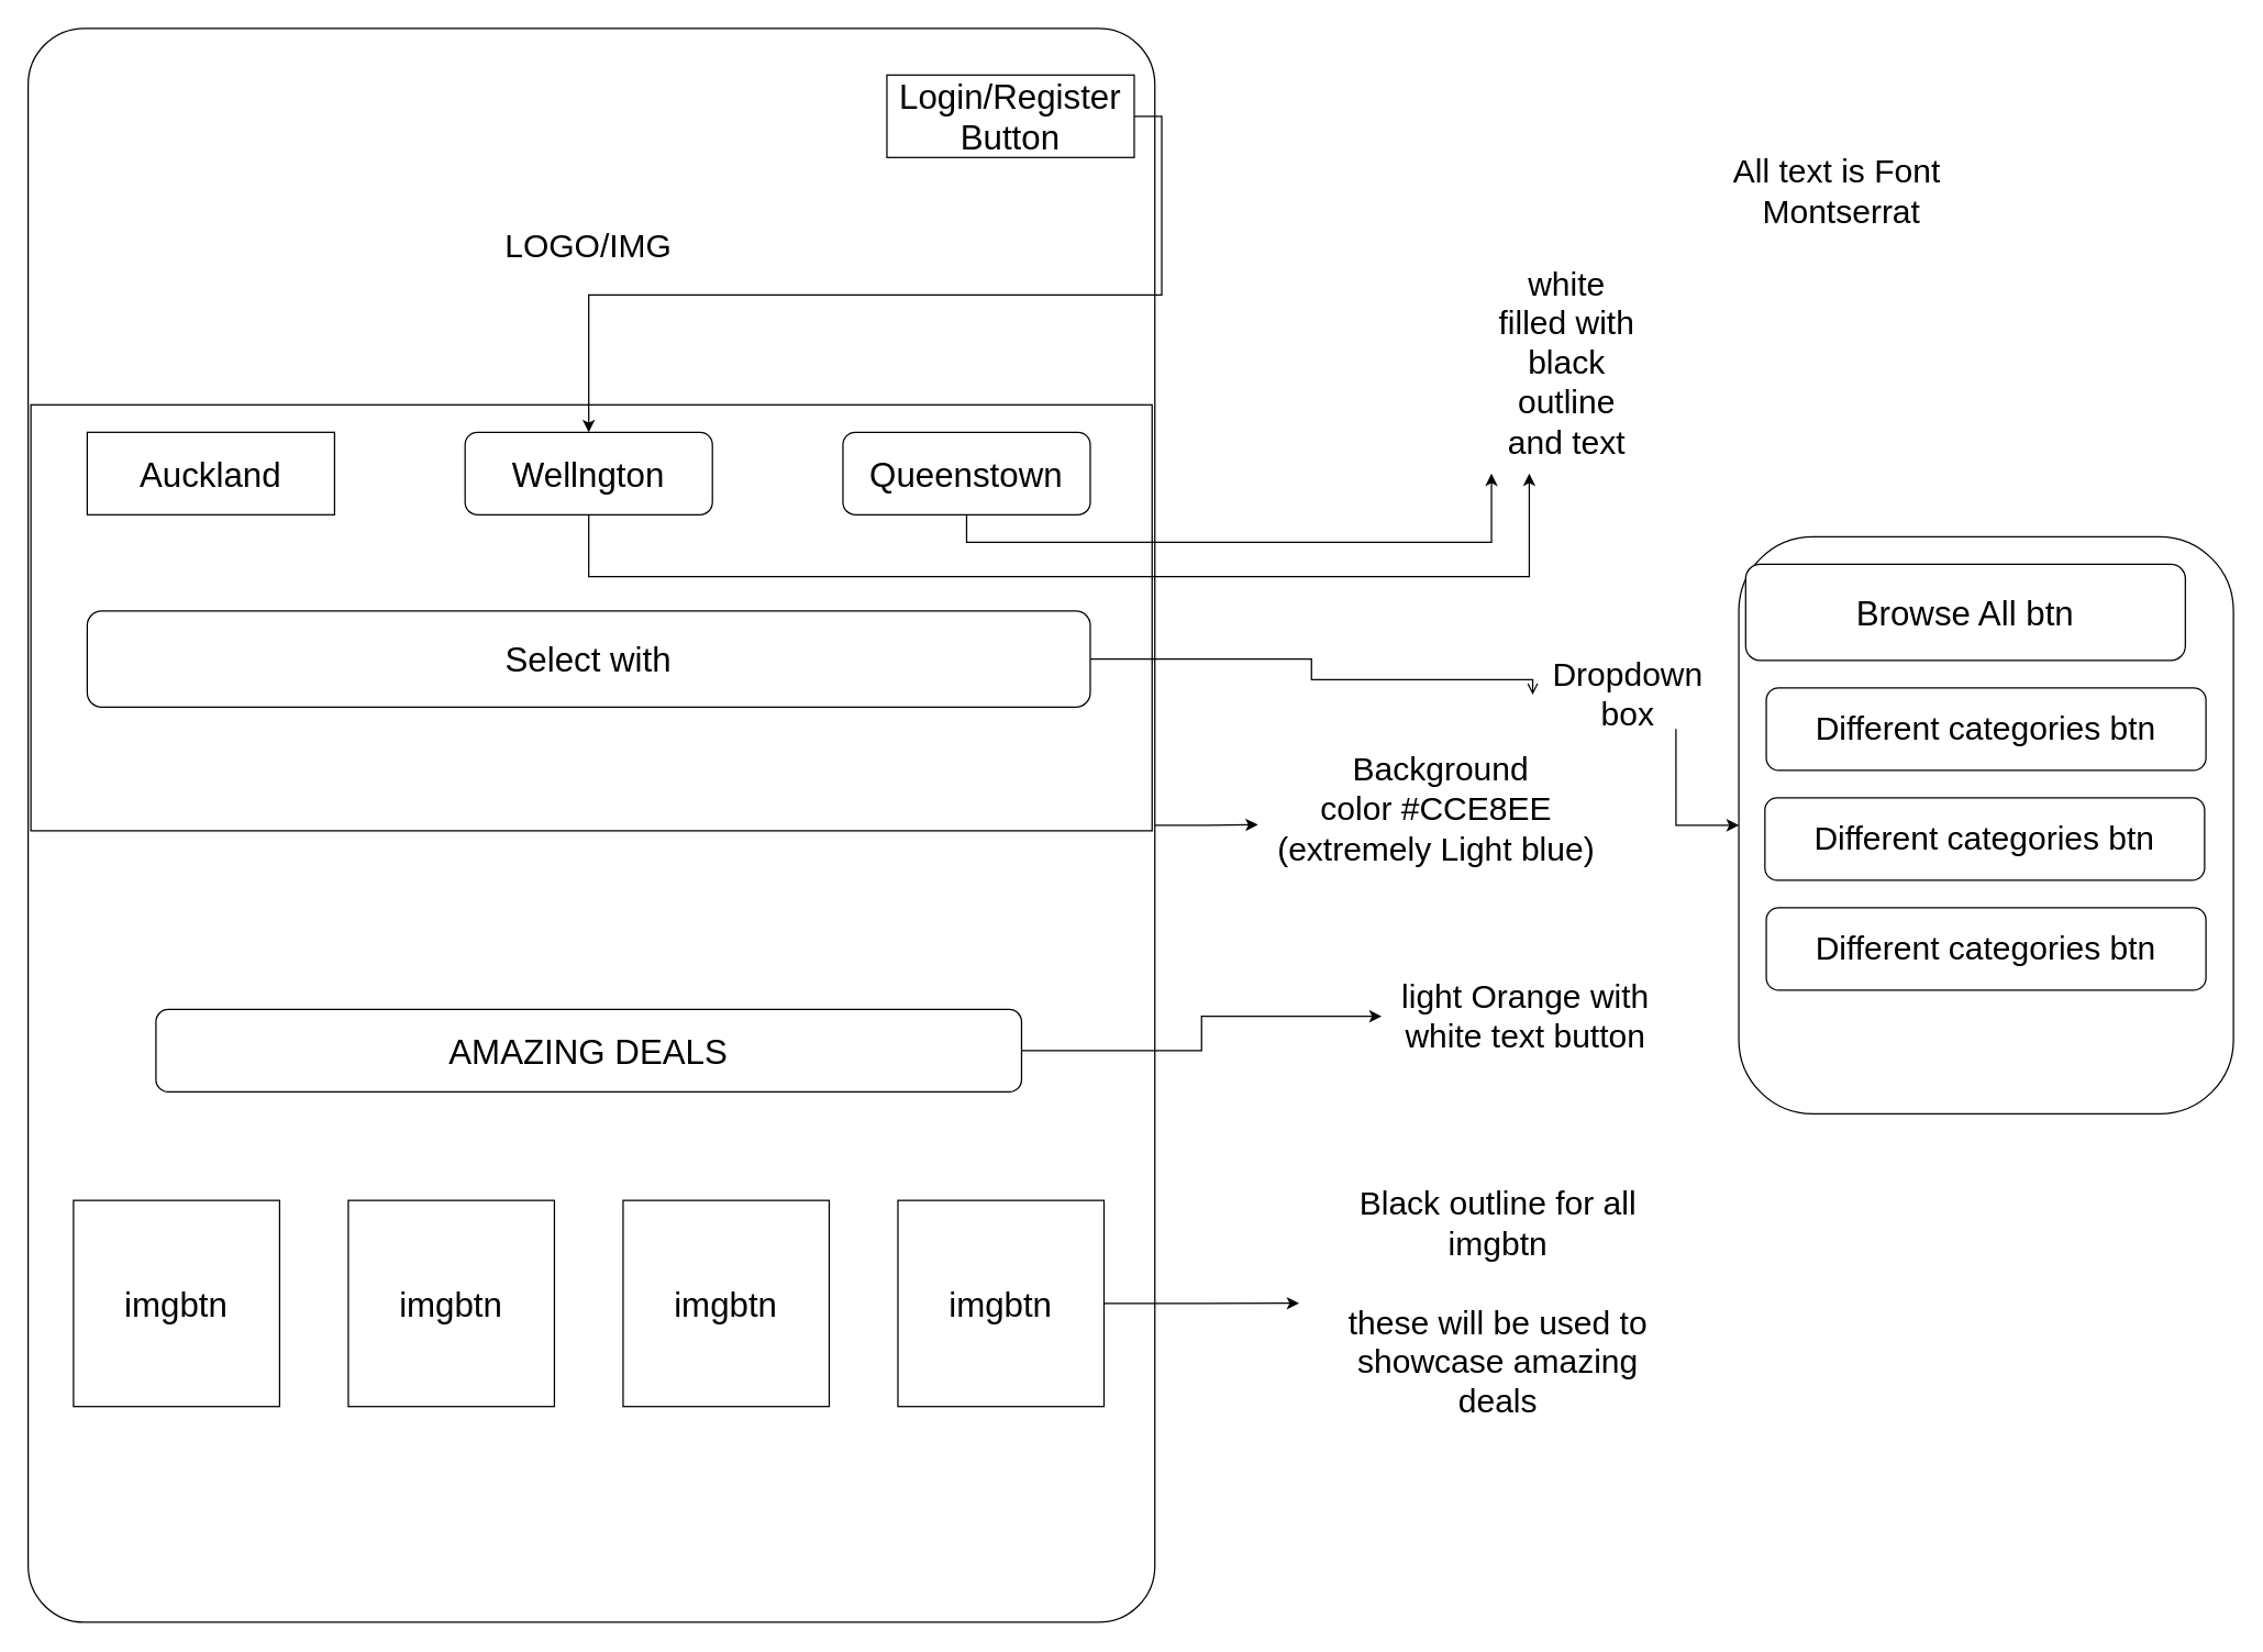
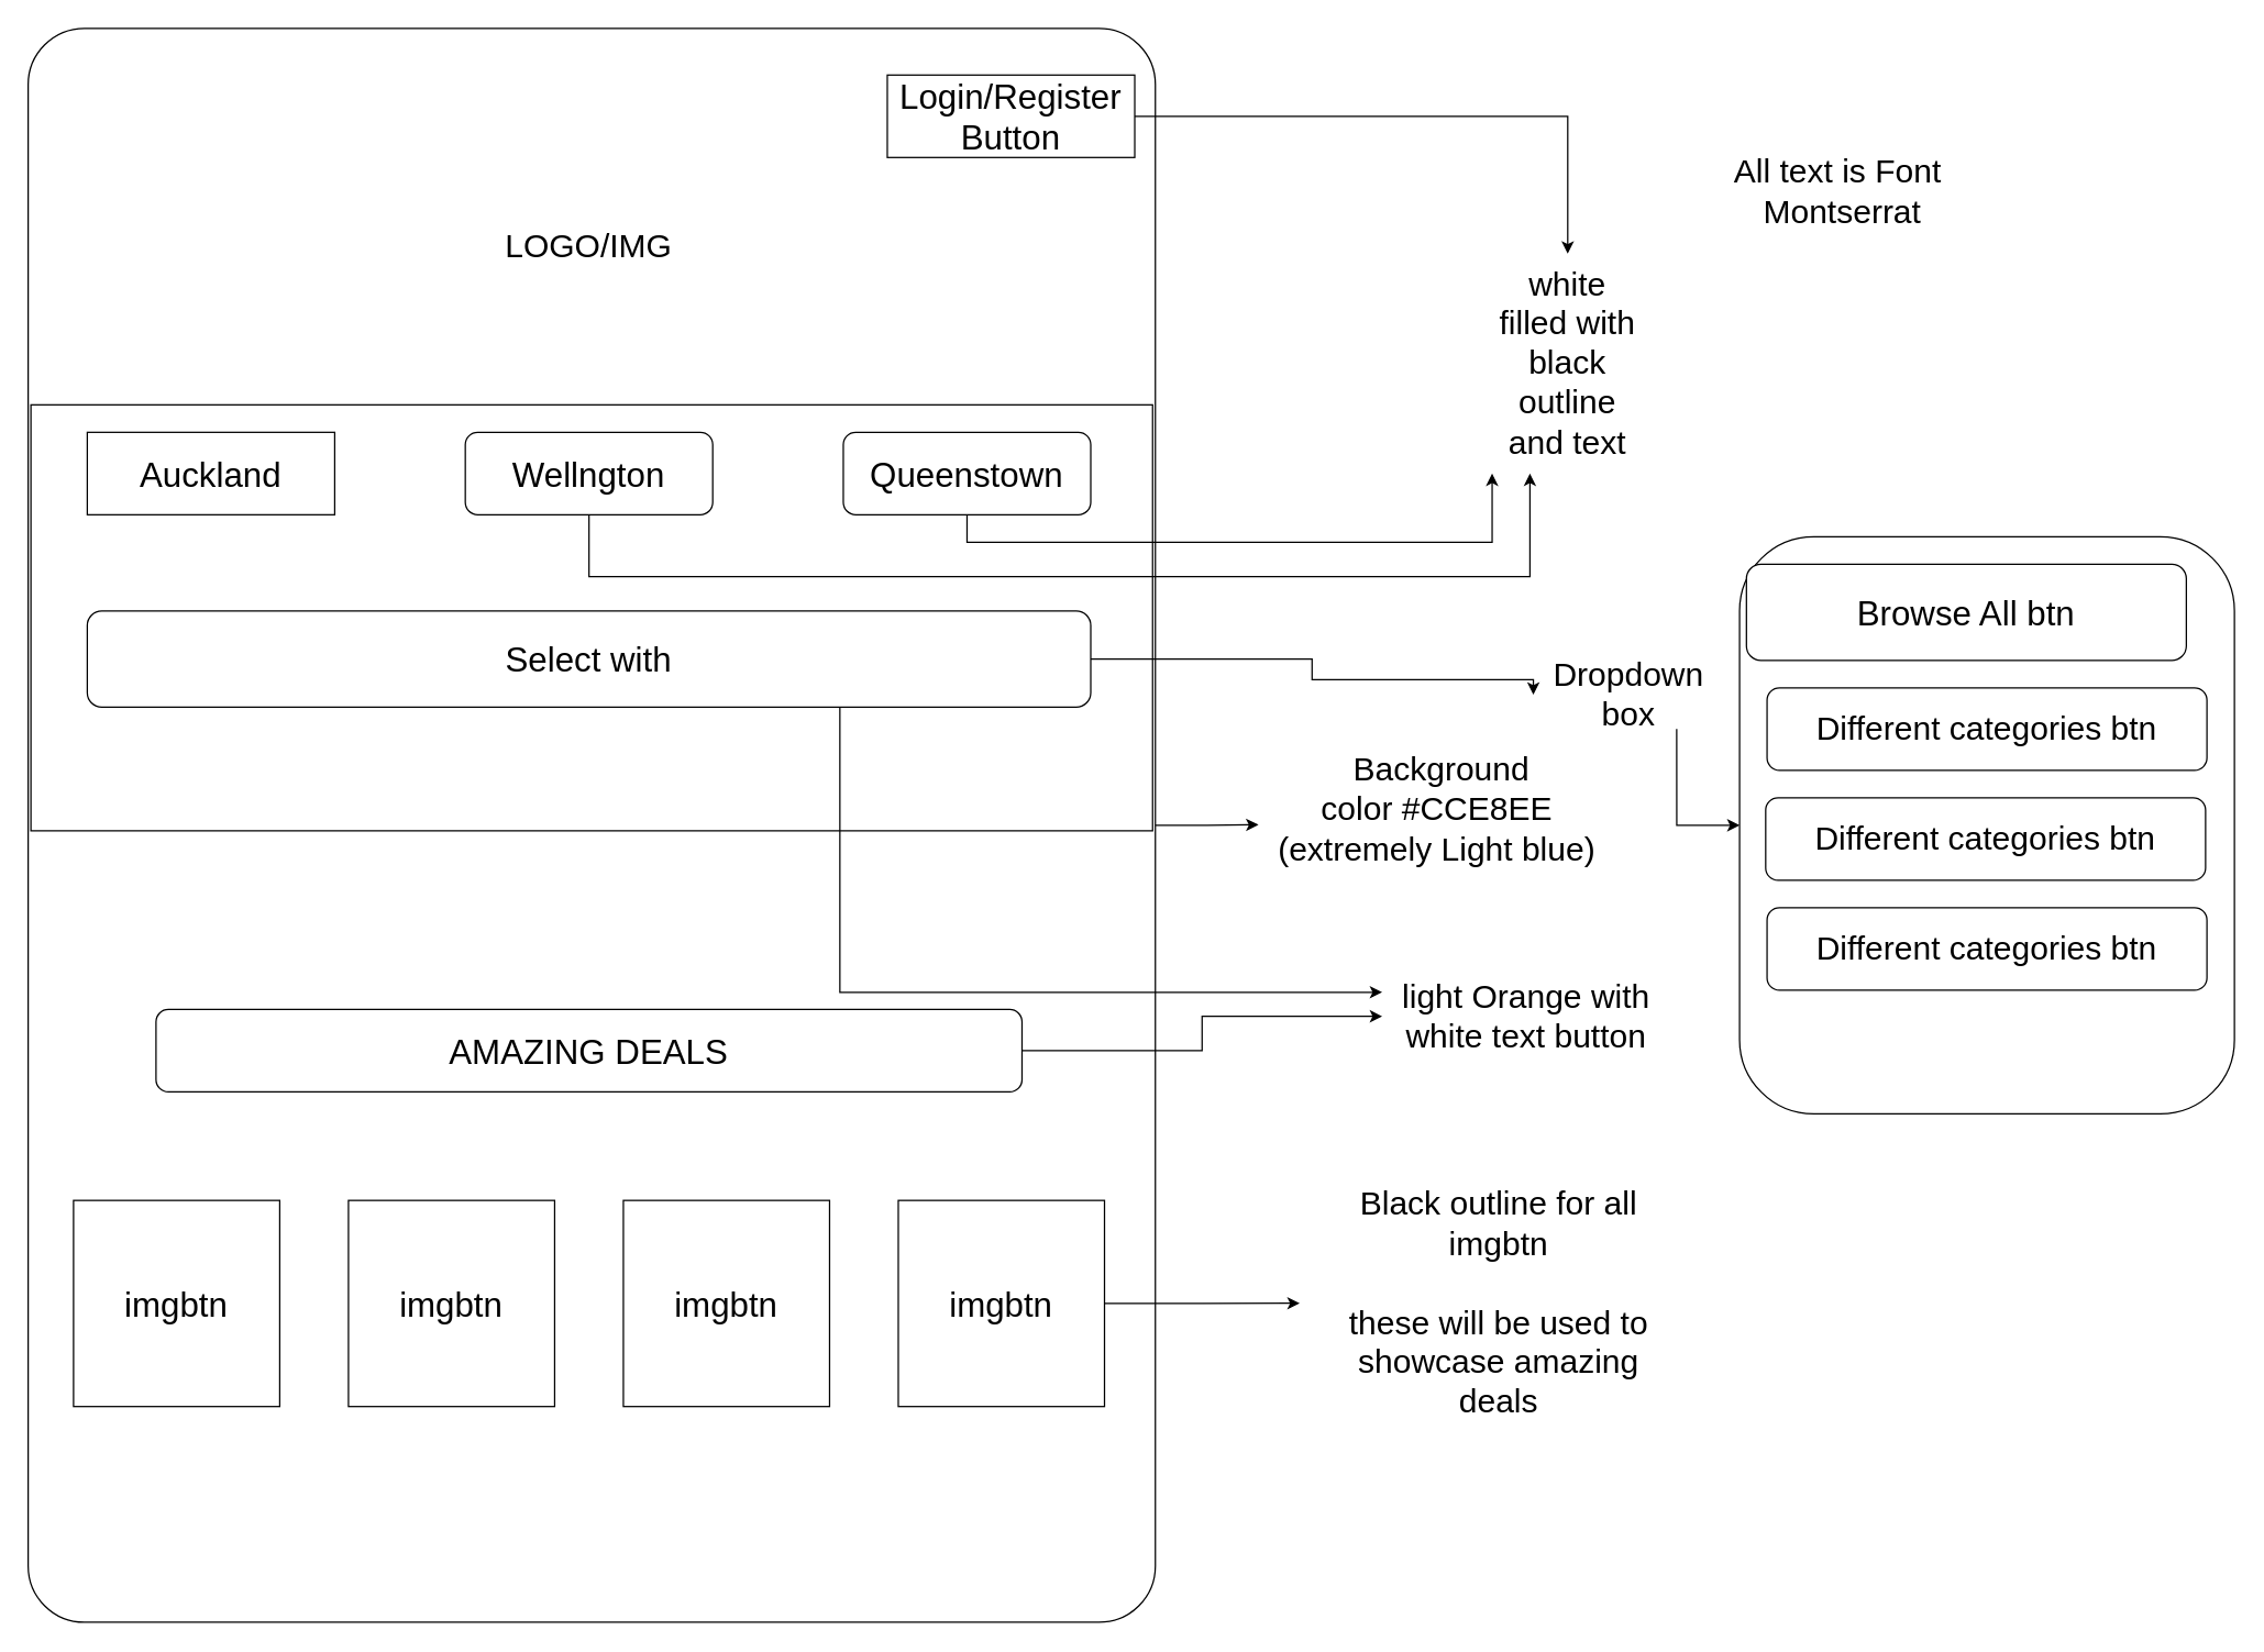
  <mxCell id="0" />
  <mxCell id="1" parent="0" />
  <mxCell id="2" style="edgeStyle=orthogonalEdgeStyle;rounded=0;orthogonalLoop=1;jettySize=auto;html=1;exitX=1;exitY=0.5;exitDx=0;exitDy=0;" parent="1" source="3" edge="1"><mxGeometry relative="1" as="geometry"><mxPoint x="915" y="599.588" as="targetPoint" /></mxGeometry></mxCell>
  <mxCell id="3" value="" style="rounded=1;whiteSpace=wrap;html=1;arcSize=5;" parent="1" vertex="1"><mxGeometry x="20" y="20" width="820" height="1160" as="geometry" /></mxCell>
  <mxCell id="4" value="" style="rounded=0;whiteSpace=wrap;html=1;" parent="1" vertex="1"><mxGeometry x="22" y="294" width="816" height="310" as="geometry" /></mxCell>
  <mxCell id="5" value="Auckland" style="whiteSpace=wrap;html=1;fontSize=25;rounded=0;" parent="1" vertex="1"><mxGeometry x="63" y="314" width="180" height="60" as="geometry" /></mxCell>
  <mxCell id="6" style="edgeStyle=orthogonalEdgeStyle;rounded=0;orthogonalLoop=1;jettySize=auto;html=1;exitX=0.5;exitY=1;exitDx=0;exitDy=0;entryX=0.25;entryY=1;entryDx=0;entryDy=0;" parent="1" source="7" edge="1" target="22"><mxGeometry relative="1" as="geometry"><mxPoint x="985" y="419" as="targetPoint" /><Array as="points"><mxPoint x="428" y="419" /><mxPoint x="1113" y="419" /></Array></mxGeometry></mxCell>
  <mxCell id="7" value="Wellngton" style="rounded=1;whiteSpace=wrap;html=1;fontSize=25;" parent="1" vertex="1"><mxGeometry x="338" y="314" width="180" height="60" as="geometry" /></mxCell>
  <mxCell id="8" style="edgeStyle=orthogonalEdgeStyle;rounded=0;orthogonalLoop=1;jettySize=auto;html=1;exitX=0.5;exitY=1;exitDx=0;exitDy=0;entryX=0;entryY=1;entryDx=0;entryDy=0;" parent="1" source="9" edge="1" target="22"><mxGeometry relative="1" as="geometry"><mxPoint x="985" y="364" as="targetPoint" /><Array as="points"><mxPoint x="703" y="394" /><mxPoint x="1085" y="394" /></Array></mxGeometry></mxCell>
  <mxCell id="9" value="Queenstown" style="rounded=1;whiteSpace=wrap;html=1;fontSize=25;" parent="1" vertex="1"><mxGeometry x="613" y="314" width="180" height="60" as="geometry" /></mxCell>
- <mxCell id="11" style="edgeStyle=orthogonalEdgeStyle;rounded=0;orthogonalLoop=1;jettySize=auto;html=1;exitX=1;exitY=0.5;exitDx=0;exitDy=0;entryX=0;entryY=0.5;entryDx=0;entryDy=0;endArrow=open;" edge="1" parent="1" source="12" target="31"><mxGeometry relative="1" as="geometry"><Array as="points"><mxPoint x="954" y="479" /><mxPoint x="954" y="494" /><mxPoint x="1115" y="494" /></Array></mxGeometry></mxCell>
+ <mxCell id="10" style="edgeStyle=orthogonalEdgeStyle;rounded=0;orthogonalLoop=1;jettySize=auto;html=1;exitX=0.75;exitY=1;exitDx=0;exitDy=0;entryX=0;entryY=0.25;entryDx=0;entryDy=0;" edge="1" parent="1" source="12" target="23"><mxGeometry relative="1" as="geometry" /></mxCell>
+ <mxCell id="11" style="edgeStyle=orthogonalEdgeStyle;rounded=0;orthogonalLoop=1;jettySize=auto;html=1;exitX=1;exitY=0.5;exitDx=0;exitDy=0;entryX=0;entryY=0.5;entryDx=0;entryDy=0;" edge="1" parent="1" source="12" target="31"><mxGeometry relative="1" as="geometry"><Array as="points"><mxPoint x="954" y="479" /><mxPoint x="954" y="494" /><mxPoint x="1115" y="494" /></Array></mxGeometry></mxCell>
  <mxCell id="12" value="Select with" style="rounded=1;whiteSpace=wrap;html=1;fontSize=25;verticalAlign=middle;" parent="1" vertex="1"><mxGeometry x="63" y="444" width="730" height="70" as="geometry" /></mxCell>
  <mxCell id="13" value="imgbtn" style="whiteSpace=wrap;html=1;aspect=fixed;fontSize=25;" parent="1" vertex="1"><mxGeometry x="53" y="873" width="150" height="150" as="geometry" /></mxCell>
  <mxCell id="14" value="imgbtn" style="whiteSpace=wrap;html=1;aspect=fixed;fontSize=25;" parent="1" vertex="1"><mxGeometry x="253" y="873" width="150" height="150" as="geometry" /></mxCell>
  <mxCell id="15" value="imgbtn" style="whiteSpace=wrap;html=1;aspect=fixed;fontSize=25;" parent="1" vertex="1"><mxGeometry x="453" y="873" width="150" height="150" as="geometry" /></mxCell>
  <mxCell id="16" style="edgeStyle=orthogonalEdgeStyle;rounded=0;orthogonalLoop=1;jettySize=auto;html=1;exitX=1;exitY=0.5;exitDx=0;exitDy=0;entryX=0;entryY=0.5;entryDx=0;entryDy=0;" edge="1" parent="1" source="17" target="23"><mxGeometry relative="1" as="geometry" /></mxCell>
  <mxCell id="17" value="AMAZING DEALS" style="rounded=1;whiteSpace=wrap;html=1;fontSize=25;" parent="1" vertex="1"><mxGeometry x="113" y="734" width="630" height="60" as="geometry" /></mxCell>
  <mxCell id="18" style="edgeStyle=orthogonalEdgeStyle;rounded=0;orthogonalLoop=1;jettySize=auto;html=1;exitX=1;exitY=0.5;exitDx=0;exitDy=0;" parent="1" source="19" edge="1"><mxGeometry relative="1" as="geometry"><mxPoint x="945" y="947.824" as="targetPoint" /></mxGeometry></mxCell>
  <mxCell id="19" value="imgbtn" style="whiteSpace=wrap;html=1;aspect=fixed;fontSize=25;" parent="1" vertex="1"><mxGeometry x="653" y="873" width="150" height="150" as="geometry" /></mxCell>
- <mxCell id="20" style="edgeStyle=orthogonalEdgeStyle;rounded=0;orthogonalLoop=1;jettySize=auto;html=1;exitX=1;exitY=0.5;exitDx=0;exitDy=0;" parent="1" source="21" edge="1" target="7"><mxGeometry relative="1" as="geometry"><mxPoint x="1045" y="304" as="targetPoint" /></mxGeometry></mxCell>
+ <mxCell id="20" style="edgeStyle=orthogonalEdgeStyle;rounded=0;orthogonalLoop=1;jettySize=auto;html=1;exitX=1;exitY=0.5;exitDx=0;exitDy=0;" parent="1" source="21" edge="1" target="22"><mxGeometry relative="1" as="geometry"><mxPoint x="1045" y="304" as="targetPoint" /></mxGeometry></mxCell>
  <mxCell id="21" value="Login/Register&lt;div style=&quot;font-size: 25px;&quot;&gt;Button&lt;/div&gt;" style="rounded=0;whiteSpace=wrap;html=1;fontSize=25;" parent="1" vertex="1"><mxGeometry x="645" y="54" width="180" height="60" as="geometry" /></mxCell>
  <mxCell id="22" value="&lt;font style=&quot;font-size: 24px;&quot;&gt;white filled with black outline and text&lt;/font&gt;" style="text;strokeColor=none;align=center;fillColor=none;html=1;verticalAlign=middle;whiteSpace=wrap;rounded=0;" parent="1" vertex="1"><mxGeometry x="1085" y="184" width="110" height="160" as="geometry" /></mxCell>
  <mxCell id="23" value="&lt;font style=&quot;font-size: 24px;&quot;&gt;light Orange with white text button&lt;/font&gt;" style="text;strokeColor=none;align=center;fillColor=none;html=1;verticalAlign=middle;whiteSpace=wrap;rounded=0;" parent="1" vertex="1"><mxGeometry x="1005" y="704" width="210" height="70" as="geometry" /></mxCell>
  <mxCell id="24" value="&lt;font style=&quot;font-size: 24px;&quot;&gt;Black outline for all imgbtn&lt;/font&gt;&lt;div&gt;&lt;font style=&quot;font-size: 24px;&quot;&gt;&lt;br&gt;&lt;/font&gt;&lt;/div&gt;&lt;div&gt;&lt;font style=&quot;font-size: 24px;&quot;&gt;these will be used to showcase amazing deals&lt;/font&gt;&lt;/div&gt;" style="text;strokeColor=none;align=center;fillColor=none;html=1;verticalAlign=middle;whiteSpace=wrap;rounded=0;" parent="1" vertex="1"><mxGeometry x="955" y="838" width="270" height="220" as="geometry" /></mxCell>
  <mxCell id="25" value="&lt;font style=&quot;font-size: 24px;&quot;&gt;&amp;nbsp;Background color&amp;nbsp;#CCE8EE (extremely Light blue)&lt;/font&gt;" style="text;strokeColor=none;align=center;fillColor=none;html=1;verticalAlign=middle;whiteSpace=wrap;rounded=0;" parent="1" vertex="1"><mxGeometry x="925" y="574" width="240" height="30" as="geometry" /></mxCell>
  <mxCell id="26" value="&lt;font style=&quot;font-size: 24px;&quot;&gt;All text is Font&amp;nbsp;&lt;/font&gt;&lt;div&gt;&lt;font style=&quot;&quot;&gt;&lt;font style=&quot;font-size: 24px;&quot;&gt;Montserrat&lt;/font&gt;&lt;br&gt;&lt;/font&gt;&lt;/div&gt;" style="text;strokeColor=none;align=center;fillColor=none;html=1;verticalAlign=middle;whiteSpace=wrap;rounded=0;" parent="1" vertex="1"><mxGeometry x="1220" y="54" width="240" height="170" as="geometry" /></mxCell>
  <mxCell id="27" value="&lt;font style=&quot;font-size: 24px;&quot;&gt;LOGO/IMG&lt;/font&gt;" style="text;html=1;align=center;verticalAlign=middle;whiteSpace=wrap;rounded=0;" parent="1" vertex="1"><mxGeometry x="348" y="164" width="160" height="30" as="geometry" /></mxCell>
  <mxCell id="28" value="" style="rounded=1;whiteSpace=wrap;html=1;" vertex="1" parent="1"><mxGeometry x="1265" y="390" width="360" height="420" as="geometry" /></mxCell>
  <mxCell id="29" value="Browse All btn" style="rounded=1;whiteSpace=wrap;html=1;fontSize=25;verticalAlign=middle;" vertex="1" parent="1"><mxGeometry x="1270" y="410" width="320" height="70" as="geometry" /></mxCell>
  <mxCell id="30" style="edgeStyle=orthogonalEdgeStyle;rounded=0;orthogonalLoop=1;jettySize=auto;html=1;exitX=0.75;exitY=1;exitDx=0;exitDy=0;entryX=0;entryY=0.5;entryDx=0;entryDy=0;" edge="1" parent="1" source="31" target="28"><mxGeometry relative="1" as="geometry" /></mxCell>
  <mxCell id="31" value="&lt;font style=&quot;font-size: 24px;&quot;&gt;Dropdown box&lt;/font&gt;" style="text;html=1;align=center;verticalAlign=middle;whiteSpace=wrap;rounded=0;" vertex="1" parent="1"><mxGeometry x="1115" y="480" width="139" height="50" as="geometry" /></mxCell>
  <mxCell id="32" value="&lt;font style=&quot;font-size: 24px;&quot;&gt;Different categories btn&lt;/font&gt;" style="rounded=1;whiteSpace=wrap;html=1;" vertex="1" parent="1"><mxGeometry x="1285" y="500" width="320" height="60" as="geometry" /></mxCell>
  <mxCell id="33" value="&lt;font style=&quot;font-size: 24px;&quot;&gt;Different categories btn&lt;/font&gt;" style="rounded=1;whiteSpace=wrap;html=1;" vertex="1" parent="1"><mxGeometry x="1284" y="580" width="320" height="60" as="geometry" /></mxCell>
  <mxCell id="34" value="&lt;font style=&quot;font-size: 24px;&quot;&gt;Different categories btn&lt;/font&gt;" style="rounded=1;whiteSpace=wrap;html=1;" vertex="1" parent="1"><mxGeometry x="1285" y="660" width="320" height="60" as="geometry" /></mxCell>
